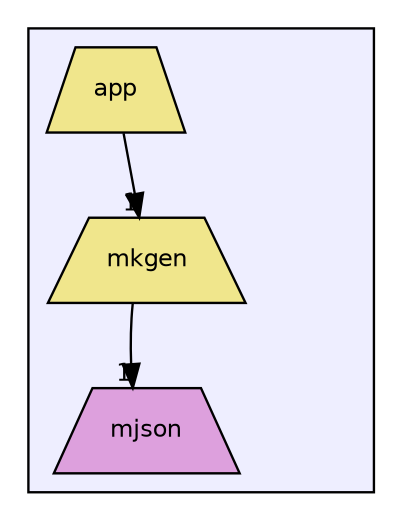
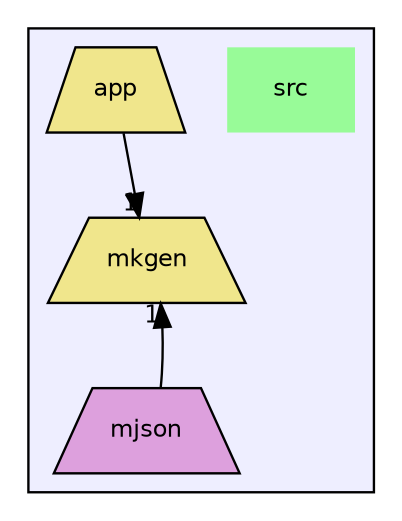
  digraph {
    compound=true
    node [fillcolor=khaki fontname=Helvetica fontsize=10 shape=trapezium style=filled color=black]
    edge [headlabel=1 labeldistance=1.5 labelfontname=Helvetica labelfontsize=10]
+   n1 [fillcolor=palegreen label=src shape=plaintext color=""]
    n2 [label=app]
    n3 [fillcolor=plum label=mjson]
    n4 [label=mkgen]
    subgraph cluster_1 {
      bgcolor="#eeeeff"
      pencolor=black
+     n1
      n2
      n3
      n4
    }
    n2 -> n4
-   n4 -> n3
+   n3 -> n4
  }
